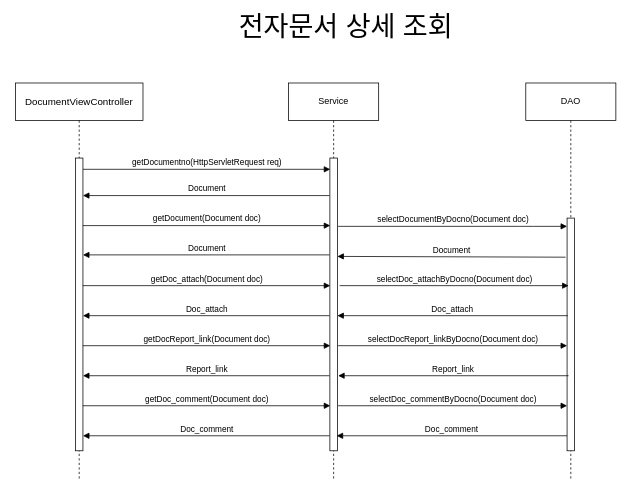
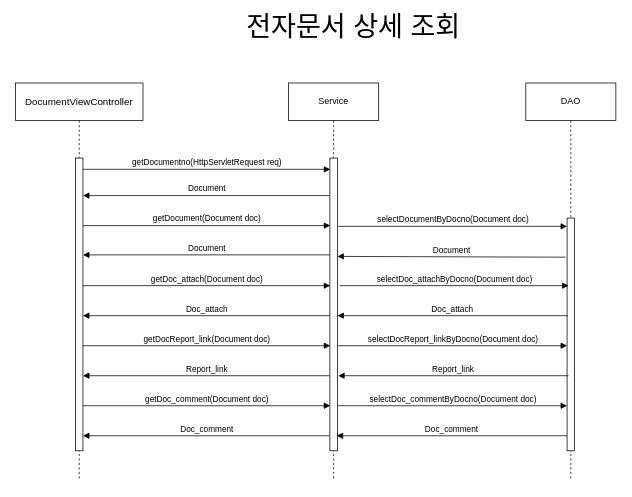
  <mxCell id="0" />
  <mxCell id="1" parent="0" />
- <mxCell id="2" value="&lt;font style=&quot;font-size: 36px&quot;&gt;전자문서 상세 조회&lt;/font&gt;" style="text;html=1;resizable=0;autosize=1;align=center;verticalAlign=middle;points=[];fillColor=none;strokeColor=none;rounded=0;" vertex="1" parent="1"><mxGeometry x="300" y="20" width="320" height="30" as="geometry" /></mxCell>
+ <mxCell id="2" value="&lt;font style=&quot;font-size: 36px&quot;&gt;전자문서 상세 조회&lt;/font&gt;" style="text;html=1;resizable=0;autosize=1;align=center;verticalAlign=middle;points=[];fillColor=none;strokeColor=none;rounded=0;" vertex="1" parent="1"><mxGeometry x="310" y="20" width="320" height="30" as="geometry" /></mxCell>
  <mxCell id="3" value="&lt;span style=&quot;font-family: &amp;#34;arial&amp;#34; ; font-size: 13px ; text-align: left ; background-color: rgb(255 , 255 , 255)&quot;&gt;DocumentViewController&lt;/span&gt;" style="shape=umlLifeline;perimeter=lifelinePerimeter;whiteSpace=wrap;html=1;container=1;collapsible=0;recursiveResize=0;outlineConnect=0;size=50;" vertex="1" parent="1"><mxGeometry x="20" y="110" width="170" height="530" as="geometry" /></mxCell>
  <mxCell id="4" value="Service" style="shape=umlLifeline;perimeter=lifelinePerimeter;whiteSpace=wrap;html=1;container=1;collapsible=0;recursiveResize=0;outlineConnect=0;size=50;" vertex="1" parent="1"><mxGeometry x="384" y="110" width="120" height="530" as="geometry" /></mxCell>
  <mxCell id="5" value="" style="html=1;points=[];perimeter=orthogonalPerimeter;" vertex="1" parent="4"><mxGeometry x="55" y="100" width="10" height="390" as="geometry" /></mxCell>
  <mxCell id="6" value="DAO" style="shape=umlLifeline;perimeter=lifelinePerimeter;whiteSpace=wrap;html=1;container=1;collapsible=0;recursiveResize=0;outlineConnect=0;size=50;" vertex="1" parent="1"><mxGeometry x="700" y="110" width="120" height="530" as="geometry" /></mxCell>
  <mxCell id="7" value="" style="html=1;points=[];perimeter=orthogonalPerimeter;" vertex="1" parent="6"><mxGeometry x="55" y="180" width="10" height="310" as="geometry" /></mxCell>
  <mxCell id="8" value="getDocumentno(HttpServletRequest req)" style="html=1;verticalAlign=bottom;endArrow=block;" edge="1" parent="1" source="9"><mxGeometry width="80" relative="1" as="geometry"><mxPoint x="119.667" y="225" as="sourcePoint" /><mxPoint x="439.5" y="225" as="targetPoint" /></mxGeometry></mxCell>
  <mxCell id="9" value="" style="html=1;points=[];perimeter=orthogonalPerimeter;" vertex="1" parent="1"><mxGeometry x="100" y="210" width="10" height="390" as="geometry" /></mxCell>
  <mxCell id="10" value="selectDocumentByDocno(Document doc)" style="html=1;verticalAlign=bottom;endArrow=block;" edge="1" parent="1"><mxGeometry width="80" relative="1" as="geometry"><mxPoint x="450" y="301" as="sourcePoint" /><mxPoint x="755" y="301" as="targetPoint" /><Array as="points"><mxPoint x="700" y="301" /></Array></mxGeometry></mxCell>
  <mxCell id="11" value="getDocument(Document doc)" style="html=1;verticalAlign=bottom;endArrow=block;" edge="1" parent="1"><mxGeometry width="80" relative="1" as="geometry"><mxPoint x="110" y="300" as="sourcePoint" /><mxPoint x="439.5" y="300" as="targetPoint" /></mxGeometry></mxCell>
  <mxCell id="12" value="Document" style="html=1;verticalAlign=bottom;endArrow=block;entryX=1.1;entryY=0.755;entryDx=0;entryDy=0;entryPerimeter=0;" edge="1" parent="1"><mxGeometry width="80" relative="1" as="geometry"><mxPoint x="438.5" y="339" as="sourcePoint" /><mxPoint x="110" y="339" as="targetPoint" /></mxGeometry></mxCell>
  <mxCell id="13" value="getDoc_attach(Document doc)" style="html=1;verticalAlign=bottom;endArrow=block;" edge="1" parent="1"><mxGeometry width="80" relative="1" as="geometry"><mxPoint x="110" y="380" as="sourcePoint" /><mxPoint x="439.5" y="380" as="targetPoint" /></mxGeometry></mxCell>
  <mxCell id="14" value="Doc_attach" style="html=1;verticalAlign=bottom;endArrow=block;entryX=1.1;entryY=0.755;entryDx=0;entryDy=0;entryPerimeter=0;" edge="1" parent="1"><mxGeometry width="80" relative="1" as="geometry"><mxPoint x="438.5" y="420" as="sourcePoint" /><mxPoint x="110" y="420" as="targetPoint" /></mxGeometry></mxCell>
  <mxCell id="15" value="selectDoc_attachByDocno(Document doc)" style="html=1;verticalAlign=bottom;endArrow=block;" edge="1" parent="1"><mxGeometry width="80" relative="1" as="geometry"><mxPoint x="452" y="380" as="sourcePoint" /><mxPoint x="757" y="380" as="targetPoint" /><Array as="points"><mxPoint x="702" y="380" /></Array></mxGeometry></mxCell>
  <mxCell id="16" value="Doc_attach" style="html=1;verticalAlign=bottom;endArrow=block;exitX=0.2;exitY=0.65;exitDx=0;exitDy=0;exitPerimeter=0;" edge="1" parent="1"><mxGeometry width="80" relative="1" as="geometry"><mxPoint x="756" y="420" as="sourcePoint" /><mxPoint x="449" y="420" as="targetPoint" /></mxGeometry></mxCell>
  <mxCell id="17" value="getDocReport_link(Document doc)" style="html=1;verticalAlign=bottom;endArrow=block;" edge="1" parent="1"><mxGeometry width="80" relative="1" as="geometry"><mxPoint x="110" y="460" as="sourcePoint" /><mxPoint x="439.5" y="460" as="targetPoint" /></mxGeometry></mxCell>
  <mxCell id="18" value="selectDocReport_linkByDocno(Document doc)" style="html=1;verticalAlign=bottom;endArrow=block;" edge="1" parent="1"><mxGeometry width="80" relative="1" as="geometry"><mxPoint x="450" y="460" as="sourcePoint" /><mxPoint x="755" y="460" as="targetPoint" /><Array as="points"><mxPoint x="700" y="460" /></Array></mxGeometry></mxCell>
  <mxCell id="19" value="Report_link" style="html=1;verticalAlign=bottom;endArrow=block;exitX=0.2;exitY=0.65;exitDx=0;exitDy=0;exitPerimeter=0;" edge="1" parent="1"><mxGeometry width="80" relative="1" as="geometry"><mxPoint x="757" y="500" as="sourcePoint" /><mxPoint x="450" y="500" as="targetPoint" /></mxGeometry></mxCell>
  <mxCell id="20" value="Report_link" style="html=1;verticalAlign=bottom;endArrow=block;entryX=1.1;entryY=0.755;entryDx=0;entryDy=0;entryPerimeter=0;" edge="1" parent="1"><mxGeometry width="80" relative="1" as="geometry"><mxPoint x="438.5" y="500" as="sourcePoint" /><mxPoint x="110" y="500" as="targetPoint" /></mxGeometry></mxCell>
  <mxCell id="21" value="getDoc_comment(Document doc)" style="html=1;verticalAlign=bottom;endArrow=block;" edge="1" parent="1"><mxGeometry width="80" relative="1" as="geometry"><mxPoint x="110" y="540" as="sourcePoint" /><mxPoint x="439.5" y="540" as="targetPoint" /></mxGeometry></mxCell>
  <mxCell id="22" value="Doc_comment" style="html=1;verticalAlign=bottom;endArrow=block;entryX=1.1;entryY=0.755;entryDx=0;entryDy=0;entryPerimeter=0;" edge="1" parent="1"><mxGeometry width="80" relative="1" as="geometry"><mxPoint x="438.5" y="580" as="sourcePoint" /><mxPoint x="110" y="580" as="targetPoint" /></mxGeometry></mxCell>
  <mxCell id="23" value="selectDoc_commentByDocno(Document doc)" style="html=1;verticalAlign=bottom;endArrow=block;" edge="1" parent="1"><mxGeometry width="80" relative="1" as="geometry"><mxPoint x="450" y="540" as="sourcePoint" /><mxPoint x="755" y="540" as="targetPoint" /><Array as="points"><mxPoint x="700" y="540" /></Array></mxGeometry></mxCell>
  <mxCell id="24" value="Doc_comment" style="html=1;verticalAlign=bottom;endArrow=block;exitX=0.2;exitY=0.65;exitDx=0;exitDy=0;exitPerimeter=0;" edge="1" parent="1"><mxGeometry width="80" relative="1" as="geometry"><mxPoint x="755" y="580" as="sourcePoint" /><mxPoint x="448" y="580" as="targetPoint" /></mxGeometry></mxCell>
  <mxCell id="25" value="Document" style="html=1;verticalAlign=bottom;endArrow=block;entryX=1;entryY=0.336;entryDx=0;entryDy=0;entryPerimeter=0;exitX=-0.2;exitY=0.168;exitDx=0;exitDy=0;exitPerimeter=0;" edge="1" parent="1" source="7" target="5"><mxGeometry width="80" relative="1" as="geometry"><mxPoint x="740" y="341" as="sourcePoint" /><mxPoint x="460" y="340" as="targetPoint" /></mxGeometry></mxCell>
  <mxCell id="26" value="Document" style="html=1;verticalAlign=bottom;endArrow=block;entryX=1.1;entryY=0.755;entryDx=0;entryDy=0;entryPerimeter=0;" edge="1" parent="1"><mxGeometry width="80" relative="1" as="geometry"><mxPoint x="438.5" y="260" as="sourcePoint" /><mxPoint x="110" y="260" as="targetPoint" /></mxGeometry></mxCell>
